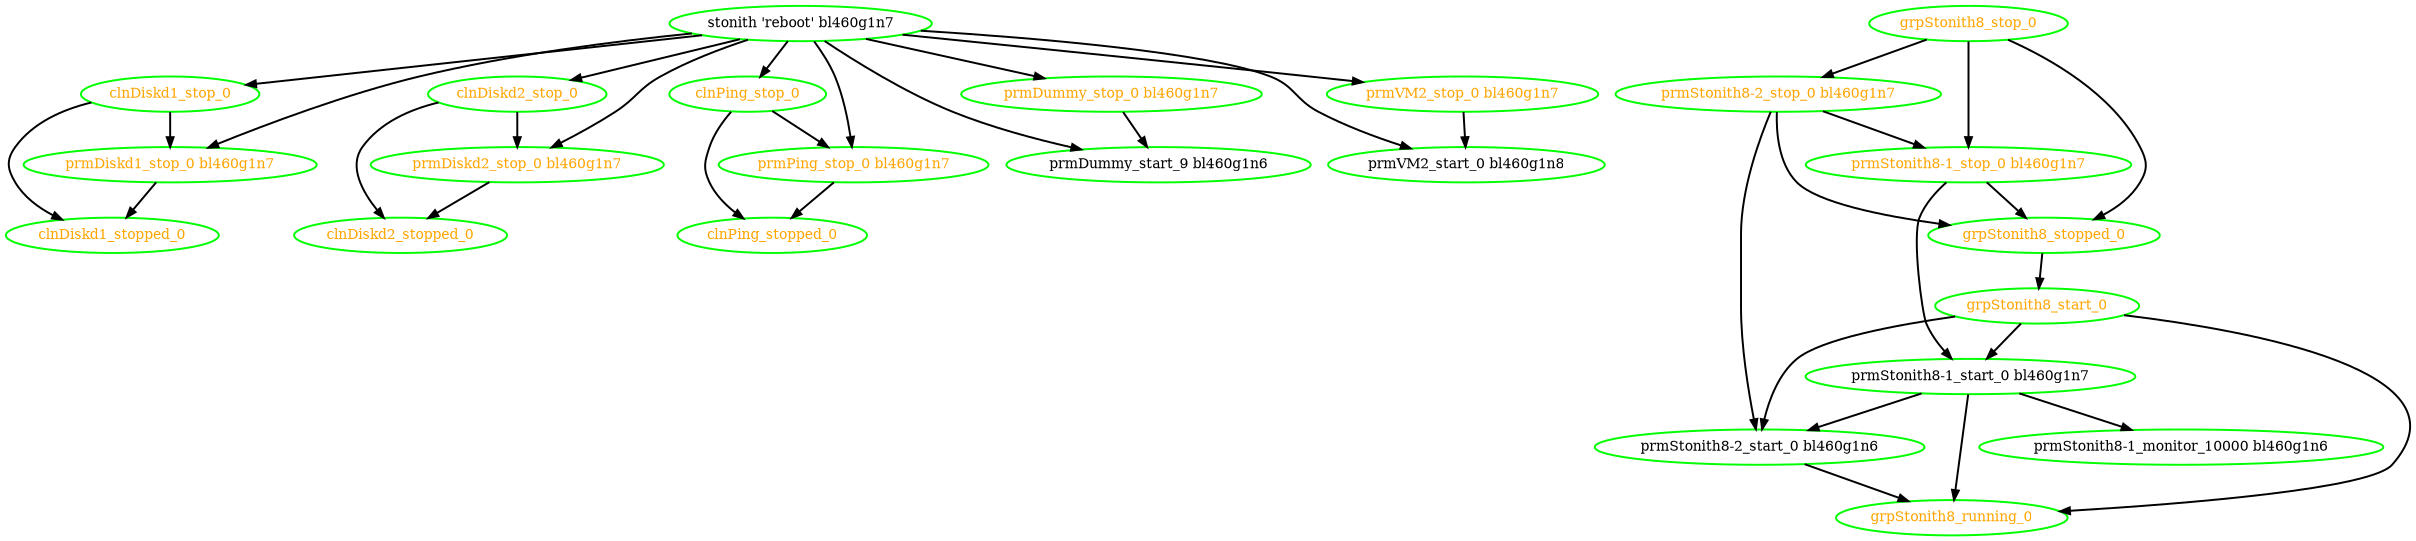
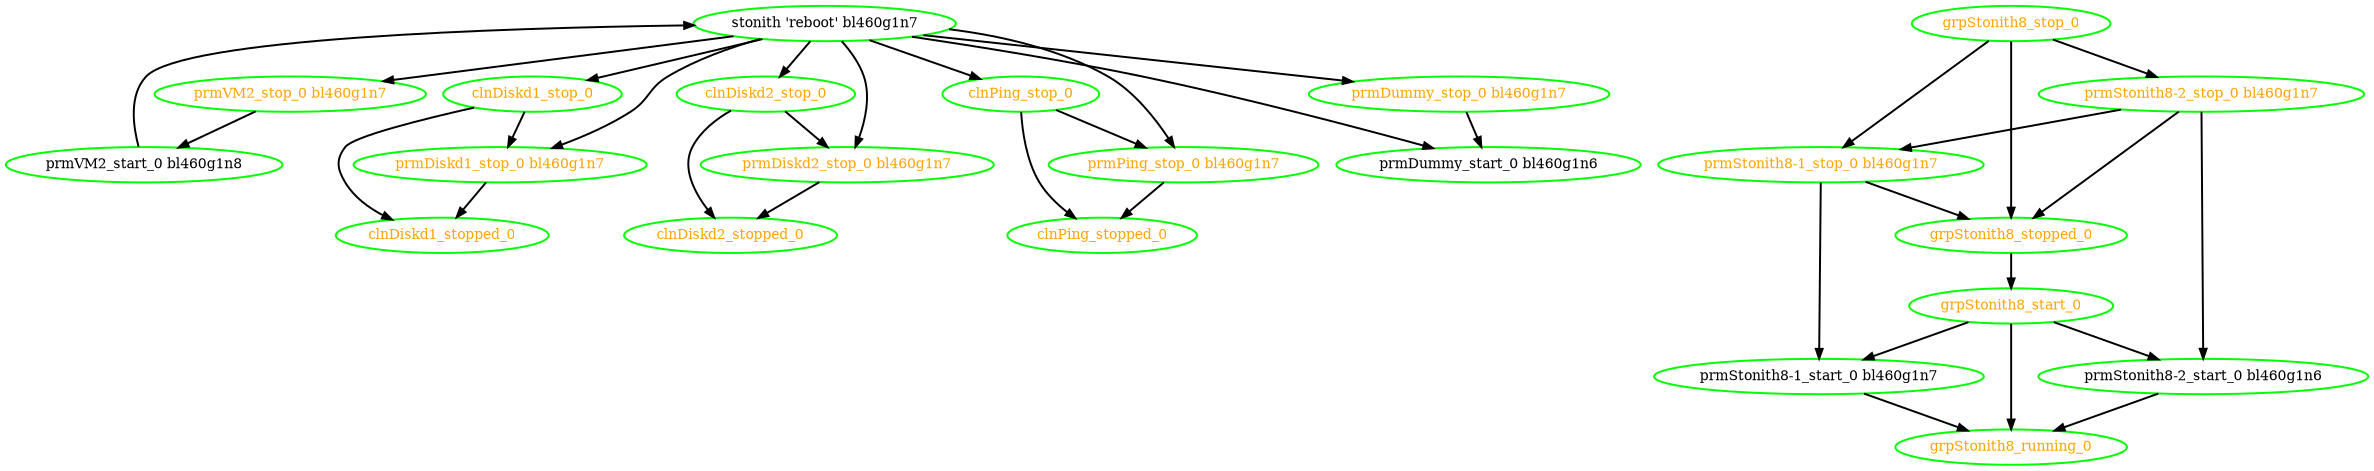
  digraph {
    node [color=green fontcolor=orange style=bold]
    edge [style=bold]
    clnDiskd1_stop_0
    clnDiskd1_stopped_0
    "prmDiskd1_stop_0 bl460g1n7"
    clnDiskd2_stop_0
    clnDiskd2_stopped_0
    "prmDiskd2_stop_0 bl460g1n7"
    clnPing_stop_0
    clnPing_stopped_0
    "prmPing_stop_0 bl460g1n7"
    grpStonith8_start_0
    grpStonith8_running_0
    n12 [fontcolor=black label="prmStonith8-1_start_0 bl460g1n7"]
    "prmStonith8-2_start_0 bl460g1n6" [fontcolor=black]
-   "prmStonith8-1_monitor_10000 bl460g1n6" [fontcolor=black]
    grpStonith8_stop_0
    grpStonith8_stopped_0
    "prmStonith8-1_stop_0 bl460g1n7"
    "prmStonith8-2_stop_0 bl460g1n7"
-   "prmDummy_start_0 bl460g1n6" [fontcolor=black label="prmDummy_start_9 bl460g1n6"]
+   "prmDummy_start_0 bl460g1n6" [fontcolor=black]
    "prmDummy_stop_0 bl460g1n7"
    "prmVM2_start_0 bl460g1n8" [fontcolor=black]
    "prmVM2_stop_0 bl460g1n7"
    "stonith 'reboot' bl460g1n7" [fontcolor=black]
    clnDiskd1_stop_0 -> clnDiskd1_stopped_0
    clnDiskd1_stop_0 -> "prmDiskd1_stop_0 bl460g1n7"
    "prmDiskd1_stop_0 bl460g1n7" -> clnDiskd1_stopped_0
    clnDiskd2_stop_0 -> clnDiskd2_stopped_0
    clnDiskd2_stop_0 -> "prmDiskd2_stop_0 bl460g1n7"
    "prmDiskd2_stop_0 bl460g1n7" -> clnDiskd2_stopped_0
    clnPing_stop_0 -> clnPing_stopped_0
    clnPing_stop_0 -> "prmPing_stop_0 bl460g1n7"
    "prmPing_stop_0 bl460g1n7" -> clnPing_stopped_0
    grpStonith8_start_0 -> grpStonith8_running_0
    grpStonith8_start_0 -> n12
    grpStonith8_start_0 -> "prmStonith8-2_start_0 bl460g1n6"
    n12 -> grpStonith8_running_0
-   n12 -> "prmStonith8-2_start_0 bl460g1n6"
-   n12 -> "prmStonith8-1_monitor_10000 bl460g1n6"
    "prmStonith8-2_start_0 bl460g1n6" -> grpStonith8_running_0
    grpStonith8_stop_0 -> grpStonith8_stopped_0
    grpStonith8_stop_0 -> "prmStonith8-1_stop_0 bl460g1n7"
    grpStonith8_stop_0 -> "prmStonith8-2_stop_0 bl460g1n7"
    grpStonith8_stopped_0 -> grpStonith8_start_0
    "prmStonith8-1_stop_0 bl460g1n7" -> n12
    "prmStonith8-1_stop_0 bl460g1n7" -> grpStonith8_stopped_0
    "prmStonith8-2_stop_0 bl460g1n7" -> "prmStonith8-2_start_0 bl460g1n6"
    "prmStonith8-2_stop_0 bl460g1n7" -> grpStonith8_stopped_0
    "prmStonith8-2_stop_0 bl460g1n7" -> "prmStonith8-1_stop_0 bl460g1n7"
    "prmDummy_stop_0 bl460g1n7" -> "prmDummy_start_0 bl460g1n6"
    "prmVM2_stop_0 bl460g1n7" -> "prmVM2_start_0 bl460g1n8"
    "stonith 'reboot' bl460g1n7" -> clnDiskd1_stop_0
    "stonith 'reboot' bl460g1n7" -> "prmDiskd1_stop_0 bl460g1n7"
    "stonith 'reboot' bl460g1n7" -> clnDiskd2_stop_0
    "stonith 'reboot' bl460g1n7" -> "prmDiskd2_stop_0 bl460g1n7"
    "stonith 'reboot' bl460g1n7" -> clnPing_stop_0
    "stonith 'reboot' bl460g1n7" -> "prmPing_stop_0 bl460g1n7"
    "stonith 'reboot' bl460g1n7" -> "prmDummy_start_0 bl460g1n6"
    "stonith 'reboot' bl460g1n7" -> "prmDummy_stop_0 bl460g1n7"
-   "stonith 'reboot' bl460g1n7" -> "prmVM2_start_0 bl460g1n8"
+   "prmVM2_start_0 bl460g1n8" -> "stonith 'reboot' bl460g1n7"
    "stonith 'reboot' bl460g1n7" -> "prmVM2_stop_0 bl460g1n7"
  }
